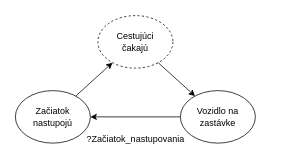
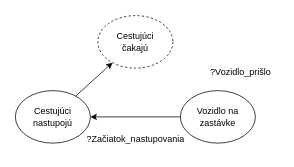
  <mxCell id="0" />
  <mxCell id="1" parent="0" />
  <mxCell id="2" value="Cestujúci&lt;div&gt;čakajú&lt;/div&gt;" style="ellipse;whiteSpace=wrap;html=1;dashed=1;" parent="1" vertex="1"><mxGeometry x="130" y="20" width="100" height="70" as="geometry" /></mxCell>
  <mxCell id="3" style="edgeStyle=orthogonalEdgeStyle;rounded=0;orthogonalLoop=1;jettySize=auto;html=1;" parent="1" source="4" target="6" edge="1"><mxGeometry relative="1" as="geometry" /></mxCell>
  <mxCell id="4" value="Vozidlo na&lt;div&gt;zastávke&lt;/div&gt;" style="ellipse;whiteSpace=wrap;html=1;" parent="1" vertex="1"><mxGeometry x="240" y="120" width="100" height="70" as="geometry" /></mxCell>
  <mxCell id="5" style="rounded=0;orthogonalLoop=1;jettySize=auto;html=1;" parent="1" source="6" target="2" edge="1"><mxGeometry relative="1" as="geometry" /></mxCell>
- <mxCell id="6" value="&lt;div&gt;Začiatok&lt;/div&gt;&lt;div&gt;nastupojú&lt;/div&gt;" style="ellipse;whiteSpace=wrap;html=1;" parent="1" vertex="1"><mxGeometry x="20" y="120" width="100" height="70" as="geometry" /></mxCell>
- <mxCell id="7" value="" style="endArrow=classic;html=1;rounded=0;endFill=1;" parent="1" source="2" target="4" edge="1"><mxGeometry width="50" height="50" relative="1" as="geometry"><mxPoint x="155" y="160" as="sourcePoint" /><mxPoint x="205" y="110" as="targetPoint" /></mxGeometry></mxCell>
+ <mxCell id="6" value="&lt;div&gt;Cestujúci&lt;/div&gt;&lt;div&gt;nastupojú&lt;/div&gt;" style="ellipse;whiteSpace=wrap;html=1;" parent="1" vertex="1"><mxGeometry x="20" y="120" width="100" height="70" as="geometry" /></mxCell>
+ <mxCell id="8" value="?&lt;span style=&quot;text-align: left; text-wrap: wrap;&quot;&gt;Vozidlo_prišlo&lt;/span&gt;" style="text;html=1;align=center;verticalAlign=middle;resizable=0;points=[];autosize=1;strokeColor=none;fillColor=none;" parent="1" vertex="1"><mxGeometry x="270" y="80" width="100" height="30" as="geometry" /></mxCell>
  <mxCell id="9" value="?&lt;span style=&quot;text-align: left; text-wrap: wrap;&quot;&gt;Začiatok_nastupovania&lt;/span&gt;" style="text;html=1;align=center;verticalAlign=middle;resizable=0;points=[];autosize=1;strokeColor=none;fillColor=none;" parent="1" vertex="1"><mxGeometry x="105" y="170" width="150" height="30" as="geometry" /></mxCell>
